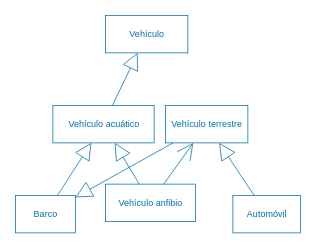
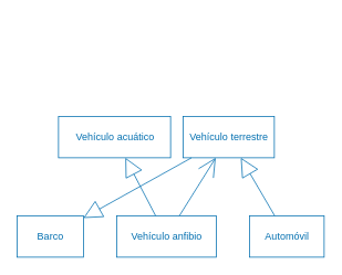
  <mxCell id="0" />
  <mxCell id="1" parent="0" />
- <mxCell id="2" value="" style="endArrow=block;html=1;endFill=0;elbow=vertical;strokeColor=#006EAF;fontColor=#006EAF;strokeWidth=1;endSize=20;" parent="1" source="5" target="4" edge="1"><mxGeometry width="160" relative="1" as="geometry"><mxPoint x="53.793" y="390" as="sourcePoint" /><mxPoint x="67.816" y="268" as="targetPoint" /></mxGeometry></mxCell>
  <mxCell id="3" value="" style="endArrow=block;html=1;endFill=0;elbow=vertical;strokeColor=#006EAF;fontColor=#006EAF;strokeWidth=1;endSize=20;" parent="1" source="6" target="7" edge="1"><mxGeometry width="160" relative="1" as="geometry"><mxPoint x="96.389" y="230" as="sourcePoint" /><mxPoint x="210" y="148.2" as="targetPoint" /></mxGeometry></mxCell>
- <mxCell id="4" value="Vehículo" style="html=1;fillColor=none;fontColor=#006EAF;strokeColor=#006EAF;" vertex="1" parent="1"><mxGeometry x="140" y="20" width="110" height="50" as="geometry" /></mxCell>
  <mxCell id="5" value="Vehículo acuático" style="html=1;fillColor=none;fontColor=#006EAF;strokeColor=#006EAF;" vertex="1" parent="1"><mxGeometry x="70" y="140" width="135" height="50" as="geometry" /></mxCell>
  <mxCell id="6" value="Vehículo terrestre" style="html=1;fillColor=none;fontColor=#006EAF;strokeColor=#006EAF;" vertex="1" parent="1"><mxGeometry x="220" y="140" width="110" height="50" as="geometry" /></mxCell>
  <mxCell id="7" value="Barco" style="html=1;fillColor=none;fontColor=#006EAF;strokeColor=#006EAF;" vertex="1" parent="1"><mxGeometry x="20" y="260" width="80" height="50" as="geometry" /></mxCell>
- <mxCell id="8" value="Vehículo anfibio" style="html=1;fillColor=none;fontColor=#006EAF;strokeColor=#006EAF;" vertex="1" parent="1"><mxGeometry x="140" y="245" width="120" height="50" as="geometry" /></mxCell>
- <mxCell id="9" value="Automóvil" style="html=1;fillColor=none;fontColor=#006EAF;strokeColor=#006EAF;" vertex="1" parent="1"><mxGeometry x="310" y="260" width="90" height="50" as="geometry" /></mxCell>
- <mxCell id="10" value="" style="endArrow=block;html=1;endFill=0;elbow=vertical;strokeColor=#006EAF;fontColor=#006EAF;strokeWidth=1;endSize=20;" edge="1" parent="1" source="7" target="5"><mxGeometry width="160" relative="1" as="geometry"><mxPoint x="101.667" y="150" as="sourcePoint" /><mxPoint x="148.333" y="80" as="targetPoint" /></mxGeometry></mxCell>
+ <mxCell id="8" value="Vehículo anfibio" style="html=1;fillColor=none;fontColor=#006EAF;strokeColor=#006EAF;" vertex="1" parent="1"><mxGeometry x="140" y="260" width="120" height="50" as="geometry" /></mxCell>
+ <mxCell id="9" value="Automóvil" style="html=1;fillColor=none;fontColor=#006EAF;strokeColor=#006EAF;" vertex="1" parent="1"><mxGeometry x="300" y="260" width="90" height="50" as="geometry" /></mxCell>
  <mxCell id="11" value="" style="endArrow=block;html=1;endFill=0;elbow=vertical;strokeColor=#006EAF;fontColor=#006EAF;strokeWidth=1;endSize=20;" edge="1" parent="1" source="8" target="5"><mxGeometry width="160" relative="1" as="geometry"><mxPoint x="73.125" y="270" as="sourcePoint" /><mxPoint x="81.875" y="200" as="targetPoint" /></mxGeometry></mxCell>
  <mxCell id="12" value="" style="endArrow=open;html=1;endFill=0;elbow=vertical;strokeColor=#006EAF;fontColor=#006EAF;strokeWidth=1;endSize=20;" edge="1" parent="1" source="8" target="6"><mxGeometry width="160" relative="1" as="geometry"><mxPoint x="183.958" y="270" as="sourcePoint" /><mxPoint x="111.042" y="200" as="targetPoint" /></mxGeometry></mxCell>
  <mxCell id="13" value="" style="endArrow=block;html=1;endFill=0;elbow=vertical;strokeColor=#006EAF;fontColor=#006EAF;strokeWidth=1;endSize=20;" edge="1" parent="1" source="9" target="6"><mxGeometry width="160" relative="1" as="geometry"><mxPoint x="221.458" y="270" as="sourcePoint" /><mxPoint x="253.542" y="200" as="targetPoint" /></mxGeometry></mxCell>
